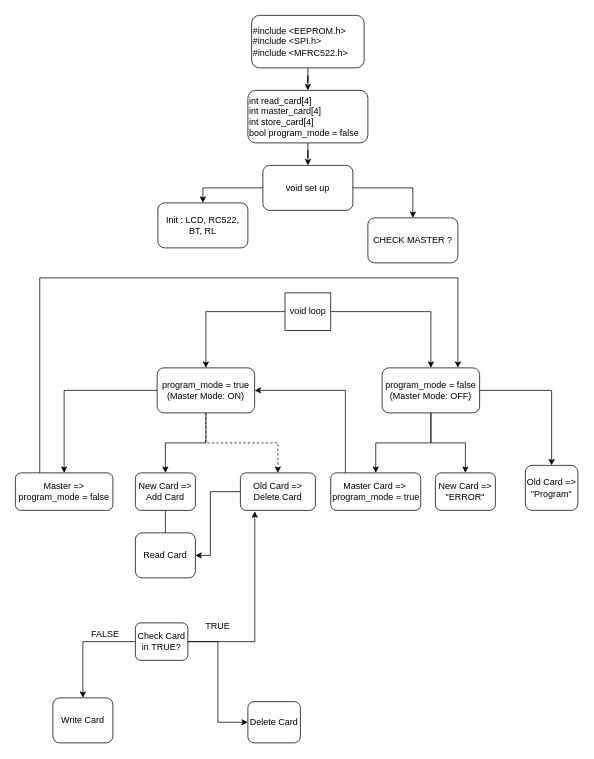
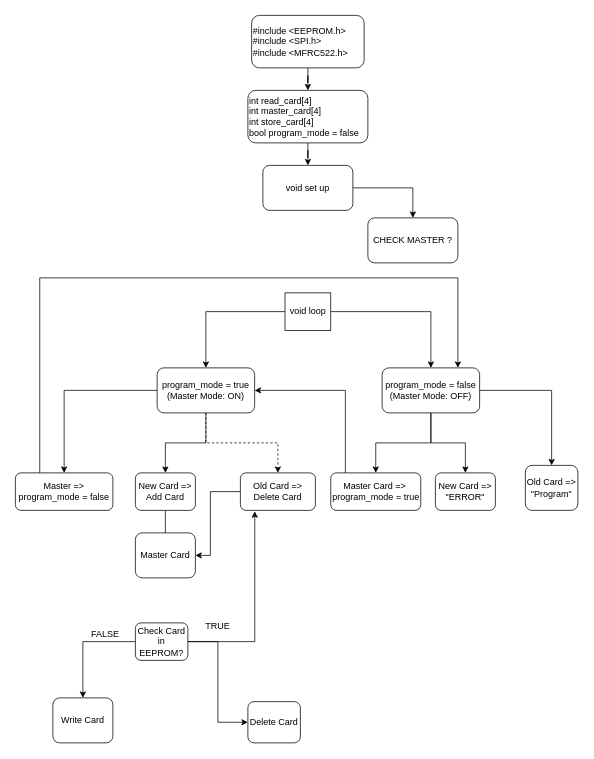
  <mxCell id="0" />
  <mxCell id="1" parent="0" />
  <mxCell id="2" style="edgeStyle=orthogonalEdgeStyle;rounded=0;orthogonalLoop=1;jettySize=auto;html=1;" edge="1" parent="1" source="4" target="10"><mxGeometry relative="1" as="geometry" /></mxCell>
- <mxCell id="3" style="edgeStyle=orthogonalEdgeStyle;rounded=0;orthogonalLoop=1;jettySize=auto;html=1;entryX=0.5;entryY=0;entryDx=0;entryDy=0;" edge="1" parent="1" source="4" target="5"><mxGeometry relative="1" as="geometry" /></mxCell>
  <mxCell id="4" value="void set up" style="rounded=1;whiteSpace=wrap;html=1;" vertex="1" parent="1"><mxGeometry x="350" y="220" width="120" height="60" as="geometry" /></mxCell>
- <mxCell id="5" value="Init : LCD, RC522, BT, RL" style="rounded=1;whiteSpace=wrap;html=1;" vertex="1" parent="1"><mxGeometry x="210" y="270" width="120" height="60" as="geometry" /></mxCell>
  <mxCell id="6" style="edgeStyle=orthogonalEdgeStyle;rounded=0;orthogonalLoop=1;jettySize=auto;html=1;entryX=0.5;entryY=0;entryDx=0;entryDy=0;" edge="1" parent="1" source="7" target="4"><mxGeometry relative="1" as="geometry" /></mxCell>
  <mxCell id="7" value="int read_card[4]&lt;br&gt;int master_card[4]&lt;br&gt;int store_card[4]&lt;br&gt;bool program_mode = false&lt;br&gt;" style="rounded=1;whiteSpace=wrap;html=1;align=left;horizontal=1;" vertex="1" parent="1"><mxGeometry x="330" y="120" width="160" height="70" as="geometry" /></mxCell>
  <mxCell id="8" style="edgeStyle=orthogonalEdgeStyle;rounded=0;orthogonalLoop=1;jettySize=auto;html=1;" edge="1" parent="1" source="9" target="7"><mxGeometry relative="1" as="geometry" /></mxCell>
  <mxCell id="9" value="&lt;div&gt;#include &amp;lt;EEPROM.h&amp;gt;&lt;/div&gt;&lt;div&gt;#include &amp;lt;SPI.h&amp;gt;&lt;/div&gt;&lt;div&gt;#include &amp;lt;MFRC522.h&amp;gt;&lt;/div&gt;" style="rounded=1;whiteSpace=wrap;html=1;align=left;" vertex="1" parent="1"><mxGeometry x="335" y="20" width="150" height="70" as="geometry" /></mxCell>
  <mxCell id="10" value="CHECK MASTER ?" style="rounded=1;whiteSpace=wrap;html=1;" vertex="1" parent="1"><mxGeometry x="490" y="290" width="120" height="60" as="geometry" /></mxCell>
  <mxCell id="11" style="edgeStyle=orthogonalEdgeStyle;rounded=0;orthogonalLoop=1;jettySize=auto;html=1;" edge="1" parent="1" source="13" target="17"><mxGeometry relative="1" as="geometry" /></mxCell>
  <mxCell id="12" style="edgeStyle=orthogonalEdgeStyle;rounded=0;orthogonalLoop=1;jettySize=auto;html=1;" edge="1" parent="1" source="13" target="21"><mxGeometry relative="1" as="geometry" /></mxCell>
  <mxCell id="13" value="void loop" style="rounded=1;whiteSpace=wrap;html=1;arcSize=0;" vertex="1" parent="1"><mxGeometry x="379.5" y="390" width="61" height="50" as="geometry" /></mxCell>
  <mxCell id="14" style="edgeStyle=orthogonalEdgeStyle;rounded=0;orthogonalLoop=1;jettySize=auto;html=1;entryX=0.5;entryY=0;entryDx=0;entryDy=0;" edge="1" parent="1" source="17" target="23"><mxGeometry relative="1" as="geometry" /></mxCell>
  <mxCell id="15" style="edgeStyle=orthogonalEdgeStyle;rounded=0;orthogonalLoop=1;jettySize=auto;html=1;entryX=0.5;entryY=0;entryDx=0;entryDy=0;" edge="1" parent="1" source="17" target="25"><mxGeometry relative="1" as="geometry" /></mxCell>
  <mxCell id="16" style="edgeStyle=orthogonalEdgeStyle;rounded=0;orthogonalLoop=1;jettySize=auto;html=1;entryX=0.5;entryY=0;entryDx=0;entryDy=0;dashed=1;" edge="1" parent="1" source="17" target="27"><mxGeometry relative="1" as="geometry" /></mxCell>
  <mxCell id="17" value="program_mode = true&lt;br&gt;(Master Mode: ON)" style="rounded=1;whiteSpace=wrap;html=1;" vertex="1" parent="1"><mxGeometry x="209" y="490" width="130" height="60" as="geometry" /></mxCell>
  <mxCell id="18" style="edgeStyle=orthogonalEdgeStyle;rounded=0;orthogonalLoop=1;jettySize=auto;html=1;" edge="1" parent="1" source="21" target="29"><mxGeometry relative="1" as="geometry" /></mxCell>
  <mxCell id="19" style="edgeStyle=orthogonalEdgeStyle;rounded=0;orthogonalLoop=1;jettySize=auto;html=1;entryX=0.5;entryY=0;entryDx=0;entryDy=0;" edge="1" parent="1" source="21" target="30"><mxGeometry relative="1" as="geometry" /></mxCell>
  <mxCell id="20" style="edgeStyle=orthogonalEdgeStyle;rounded=0;orthogonalLoop=1;jettySize=auto;html=1;" edge="1" parent="1" source="21" target="31"><mxGeometry relative="1" as="geometry" /></mxCell>
  <mxCell id="21" value="program_mode = false&lt;br&gt;(Master Mode: OFF)" style="rounded=1;whiteSpace=wrap;html=1;" vertex="1" parent="1"><mxGeometry x="509" y="490" width="130" height="60" as="geometry" /></mxCell>
  <mxCell id="22" style="edgeStyle=orthogonalEdgeStyle;rounded=0;orthogonalLoop=1;jettySize=auto;html=1;exitX=0.25;exitY=0;exitDx=0;exitDy=0;" edge="1" parent="1" source="23"><mxGeometry relative="1" as="geometry"><mxPoint x="610" y="490" as="targetPoint" /><Array as="points"><mxPoint x="53" y="370" /><mxPoint x="610" y="370" /><mxPoint x="610" y="490" /></Array></mxGeometry></mxCell>
  <mxCell id="23" value="Master =&amp;gt; program_mode = false" style="rounded=1;whiteSpace=wrap;html=1;" vertex="1" parent="1"><mxGeometry x="20" y="630" width="130" height="50" as="geometry" /></mxCell>
  <mxCell id="24" style="edgeStyle=orthogonalEdgeStyle;rounded=0;orthogonalLoop=1;jettySize=auto;html=1;entryX=0.5;entryY=0;entryDx=0;entryDy=0;" edge="1" parent="1" source="25" target="33"><mxGeometry relative="1" as="geometry"><Array as="points"><mxPoint x="220" y="720" /><mxPoint x="220" y="720" /></Array></mxGeometry></mxCell>
  <mxCell id="25" value="New Card =&amp;gt; Add Card" style="rounded=1;whiteSpace=wrap;html=1;" vertex="1" parent="1"><mxGeometry x="180" y="630" width="80" height="50" as="geometry" /></mxCell>
  <mxCell id="26" style="edgeStyle=orthogonalEdgeStyle;rounded=0;orthogonalLoop=1;jettySize=auto;html=1;entryX=1;entryY=0.5;entryDx=0;entryDy=0;" edge="1" parent="1" source="27" target="33"><mxGeometry relative="1" as="geometry"><Array as="points"><mxPoint x="280" y="655" /><mxPoint x="280" y="740" /></Array></mxGeometry></mxCell>
  <mxCell id="27" value="Old Card =&amp;gt; Delete Card" style="rounded=1;whiteSpace=wrap;html=1;" vertex="1" parent="1"><mxGeometry x="320" y="630" width="100" height="50" as="geometry" /></mxCell>
  <mxCell id="28" style="edgeStyle=orthogonalEdgeStyle;rounded=0;orthogonalLoop=1;jettySize=auto;html=1;entryX=1;entryY=0.5;entryDx=0;entryDy=0;" edge="1" parent="1" source="29" target="17"><mxGeometry relative="1" as="geometry"><mxPoint x="484" y="480" as="targetPoint" /><Array as="points"><mxPoint x="460" y="520" /></Array></mxGeometry></mxCell>
  <mxCell id="29" value="Master Card =&amp;gt;&amp;nbsp;&lt;br&gt;program_mode = true" style="rounded=1;whiteSpace=wrap;html=1;" vertex="1" parent="1"><mxGeometry x="440.5" y="630" width="120" height="50" as="geometry" /></mxCell>
  <mxCell id="30" value="New Card =&amp;gt; &quot;ERROR&quot;" style="rounded=1;whiteSpace=wrap;html=1;" vertex="1" parent="1"><mxGeometry x="580" y="630" width="80" height="50" as="geometry" /></mxCell>
  <mxCell id="31" value="Old Card =&amp;gt; &quot;Program&quot;" style="rounded=1;whiteSpace=wrap;html=1;" vertex="1" parent="1"><mxGeometry x="700" y="620" width="70" height="60" as="geometry" /></mxCell>
  <mxCell id="32" value="Write Card" style="rounded=1;whiteSpace=wrap;html=1;" vertex="1" parent="1"><mxGeometry x="70" y="930" width="80" height="60" as="geometry" /></mxCell>
- <mxCell id="33" value="Read Card" style="rounded=1;whiteSpace=wrap;html=1;" vertex="1" parent="1"><mxGeometry x="180" y="710" width="80" height="60" as="geometry" /></mxCell>
+ <mxCell id="33" value="Master Card" style="rounded=1;whiteSpace=wrap;html=1;" vertex="1" parent="1"><mxGeometry x="180" y="710" width="80" height="60" as="geometry" /></mxCell>
  <mxCell id="34" style="edgeStyle=orthogonalEdgeStyle;rounded=0;orthogonalLoop=1;jettySize=auto;html=1;entryX=0.5;entryY=0;entryDx=0;entryDy=0;" edge="1" parent="1" source="37" target="32"><mxGeometry relative="1" as="geometry" /></mxCell>
  <mxCell id="35" style="edgeStyle=orthogonalEdgeStyle;rounded=0;orthogonalLoop=1;jettySize=auto;html=1;entryX=0.192;entryY=1.025;entryDx=0;entryDy=0;entryPerimeter=0;" edge="1" parent="1" source="37" target="27"><mxGeometry relative="1" as="geometry"><mxPoint x="370" y="800" as="targetPoint" /></mxGeometry></mxCell>
  <mxCell id="36" style="edgeStyle=orthogonalEdgeStyle;rounded=0;orthogonalLoop=1;jettySize=auto;html=1;entryX=0;entryY=0.5;entryDx=0;entryDy=0;" edge="1" parent="1" source="37" target="40"><mxGeometry relative="1" as="geometry" /></mxCell>
- <mxCell id="37" value="Check Card in TRUE?" style="rounded=1;whiteSpace=wrap;html=1;" vertex="1" parent="1"><mxGeometry x="180" y="830" width="70" height="50" as="geometry" /></mxCell>
+ <mxCell id="37" value="Check Card in EEPROM?" style="rounded=1;whiteSpace=wrap;html=1;" vertex="1" parent="1"><mxGeometry x="180" y="830" width="70" height="50" as="geometry" /></mxCell>
  <mxCell id="38" value="FALSE" style="text;html=1;strokeColor=none;fillColor=none;align=center;verticalAlign=middle;whiteSpace=wrap;rounded=0;" vertex="1" parent="1"><mxGeometry x="110" y="830" width="60" height="30" as="geometry" /></mxCell>
  <mxCell id="39" value="TRUE" style="text;html=1;strokeColor=none;fillColor=none;align=center;verticalAlign=middle;whiteSpace=wrap;rounded=0;" vertex="1" parent="1"><mxGeometry x="260" y="820" width="60" height="30" as="geometry" /></mxCell>
  <mxCell id="40" value="Delete Card" style="rounded=1;whiteSpace=wrap;html=1;" vertex="1" parent="1"><mxGeometry x="330" y="935" width="70" height="55" as="geometry" /></mxCell>
